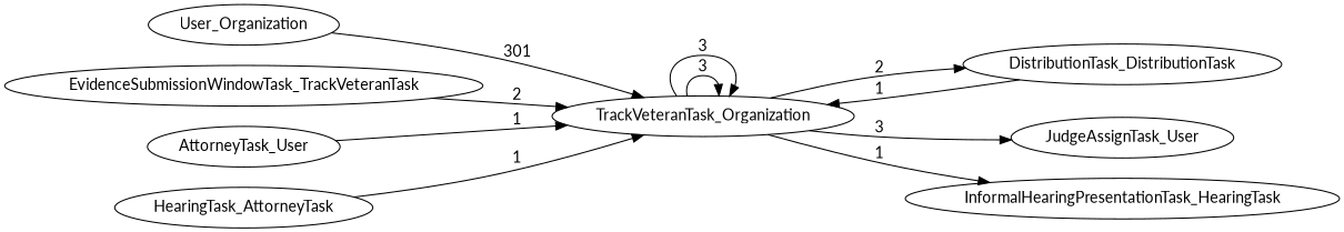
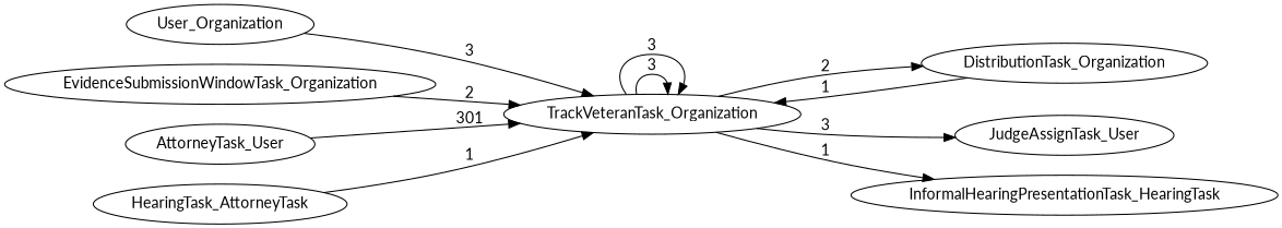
  digraph {
    fontname=Lato
    rankdir=LR
    node [fontname=Lato]
    edge [fontname=Lato]
    TrackVeteranTask_Organization
-   DistributionTask_Organization [label=DistributionTask_DistributionTask]
+   DistributionTask_Organization
    JudgeAssignTask_User
    n4 [label=InformalHearingPresentationTask_HearingTask]
    n5 [label=User_Organization]
-   EvidenceSubmissionWindowTask_Organization [label=EvidenceSubmissionWindowTask_TrackVeteranTask]
+   EvidenceSubmissionWindowTask_Organization
    AttorneyTask_User
    n8 [label=HearingTask_AttorneyTask]
    TrackVeteranTask_Organization -> TrackVeteranTask_Organization [label=3]
    TrackVeteranTask_Organization -> TrackVeteranTask_Organization [label=3]
    TrackVeteranTask_Organization -> DistributionTask_Organization [label=2]
    TrackVeteranTask_Organization -> JudgeAssignTask_User [label=3]
    TrackVeteranTask_Organization -> n4 [label=1]
    DistributionTask_Organization -> TrackVeteranTask_Organization [label=1]
-   n5 -> TrackVeteranTask_Organization [label=301]
+   n5 -> TrackVeteranTask_Organization [label=3]
    EvidenceSubmissionWindowTask_Organization -> TrackVeteranTask_Organization [label=2]
-   AttorneyTask_User -> TrackVeteranTask_Organization [label=1]
+   AttorneyTask_User -> TrackVeteranTask_Organization [label=301]
    n8 -> TrackVeteranTask_Organization [label=1]
  }
